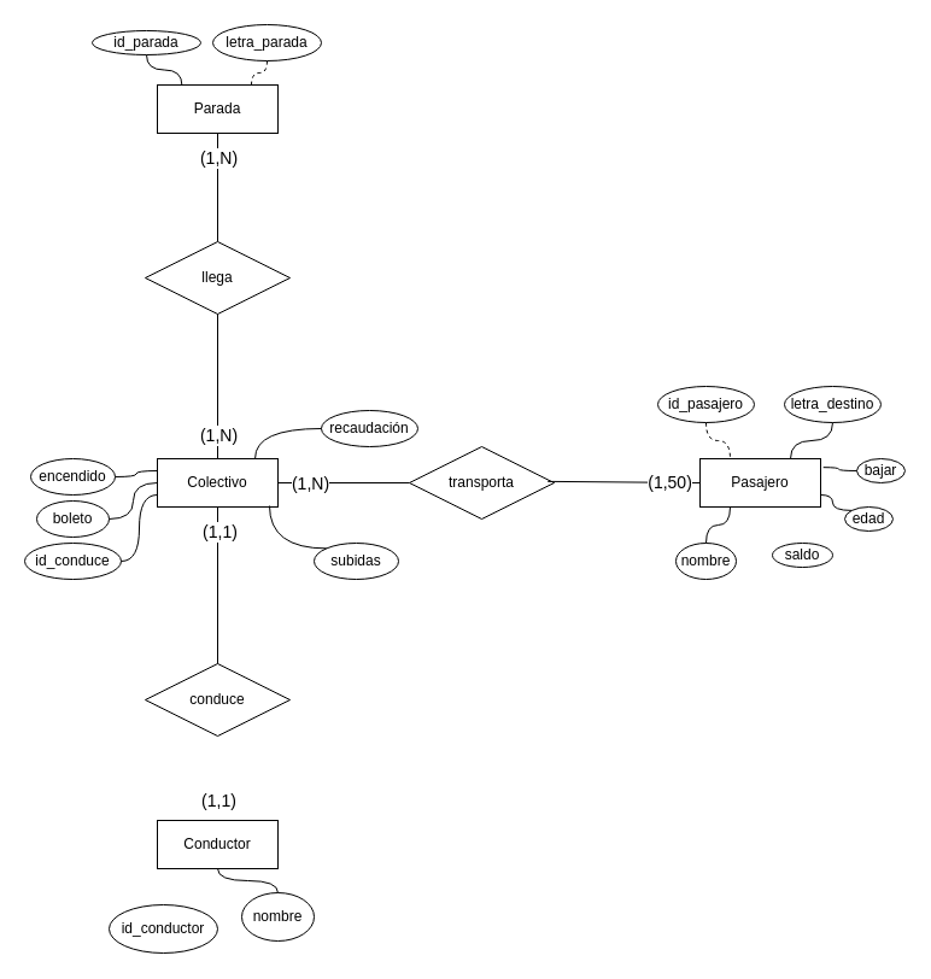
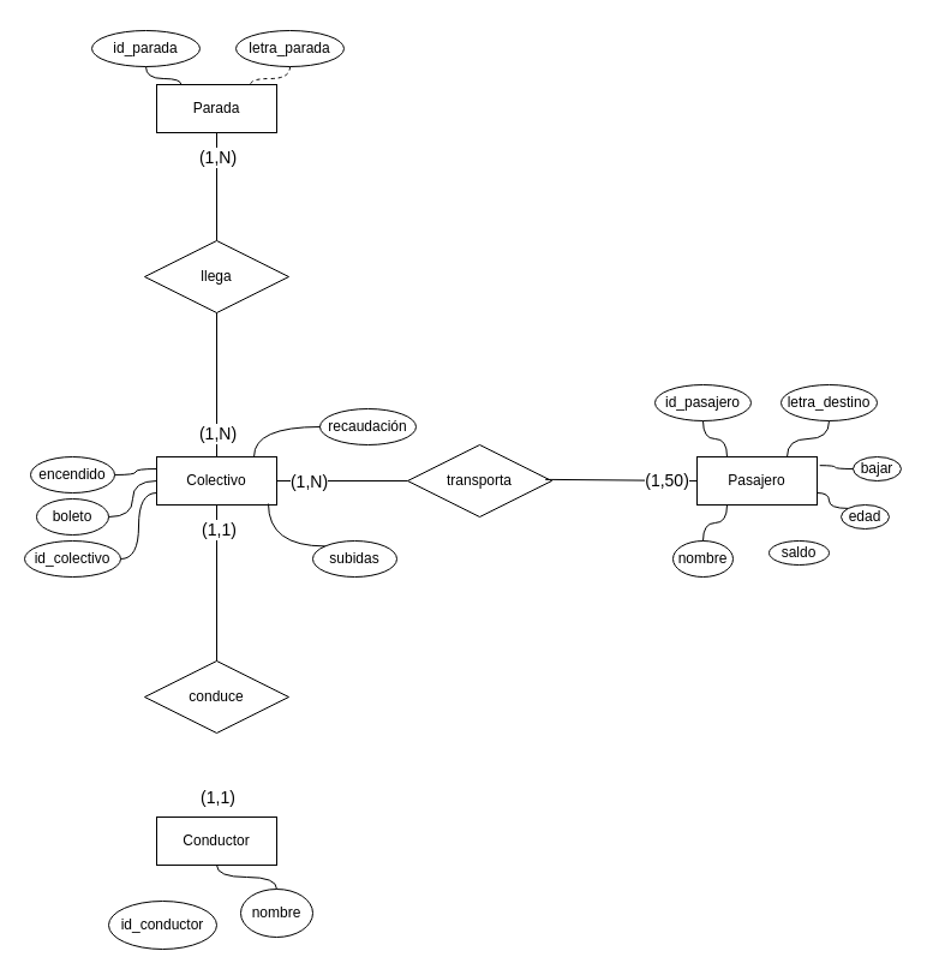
  <mxCell id="0" />
  <mxCell id="1" parent="0" />
  <mxCell id="2" value="Colectivo" style="whiteSpace=wrap;html=1;align=center;" vertex="1" parent="1"><mxGeometry x="130" y="380" width="100" height="40" as="geometry" /></mxCell>
  <mxCell id="3" value="Pasajero" style="whiteSpace=wrap;html=1;align=center;" vertex="1" parent="1"><mxGeometry x="580" y="380" width="100" height="40" as="geometry" /></mxCell>
- <mxCell id="4" value="id_conduce" style="ellipse;whiteSpace=wrap;html=1;align=center;" vertex="1" parent="1"><mxGeometry x="20" y="450" width="80" height="30" as="geometry" /></mxCell>
+ <mxCell id="4" value="id_colectivo" style="ellipse;whiteSpace=wrap;html=1;align=center;" vertex="1" parent="1"><mxGeometry x="20" y="450" width="80" height="30" as="geometry" /></mxCell>
  <mxCell id="5" value="" style="endArrow=none;html=1;rounded=0;entryX=0;entryY=0.75;entryDx=0;entryDy=0;exitX=1;exitY=0.5;exitDx=0;exitDy=0;edgeStyle=orthogonalEdgeStyle;curved=1;" edge="1" parent="1" source="4" target="2"><mxGeometry width="50" height="50" relative="1" as="geometry"><mxPoint x="120" y="580" as="sourcePoint" /><mxPoint x="170" y="530" as="targetPoint" /></mxGeometry></mxCell>
  <mxCell id="6" value="nombre" style="ellipse;whiteSpace=wrap;html=1;align=center;" vertex="1" parent="1"><mxGeometry x="560" y="450" width="50" height="30" as="geometry" /></mxCell>
  <mxCell id="7" value="" style="endArrow=none;html=1;rounded=0;entryX=0.25;entryY=1;entryDx=0;entryDy=0;exitX=0.5;exitY=0;exitDx=0;exitDy=0;edgeStyle=orthogonalEdgeStyle;curved=1;" edge="1" parent="1" source="6" target="3"><mxGeometry width="50" height="50" relative="1" as="geometry"><mxPoint x="510" y="490" as="sourcePoint" /><mxPoint x="560" y="460" as="targetPoint" /></mxGeometry></mxCell>
  <mxCell id="8" value="Conductor" style="whiteSpace=wrap;html=1;align=center;" vertex="1" parent="1"><mxGeometry x="130" y="680" width="100" height="40" as="geometry" /></mxCell>
  <mxCell id="9" value="" style="endArrow=none;html=1;rounded=0;entryX=1;entryY=0.5;entryDx=0;entryDy=0;exitX=0;exitY=0.5;exitDx=0;exitDy=0;" edge="1" parent="1" source="33" target="2"><mxGeometry width="50" height="50" relative="1" as="geometry"><mxPoint x="190" y="530" as="sourcePoint" /><mxPoint x="190" y="430" as="targetPoint" /></mxGeometry></mxCell>
  <mxCell id="10" value="(1,N)" style="edgeLabel;html=1;align=center;verticalAlign=middle;resizable=0;points=[];fontSize=14;" vertex="1" connectable="0" parent="9"><mxGeometry x="0.52" y="2" relative="1" as="geometry"><mxPoint y="-2" as="offset" /></mxGeometry></mxCell>
  <mxCell id="11" value="saldo" style="ellipse;whiteSpace=wrap;html=1;align=center;" vertex="1" parent="1"><mxGeometry x="640" y="450" width="50" height="20" as="geometry" /></mxCell>
  <mxCell id="12" value="recaudación" style="ellipse;whiteSpace=wrap;html=1;align=center;" vertex="1" parent="1"><mxGeometry x="266" y="340" width="80" height="30" as="geometry" /></mxCell>
  <mxCell id="13" value="" style="endArrow=none;html=1;rounded=0;entryX=0.811;entryY=-0.012;entryDx=0;entryDy=0;exitX=0;exitY=0.5;exitDx=0;exitDy=0;edgeStyle=orthogonalEdgeStyle;curved=1;entryPerimeter=0;" edge="1" parent="1" source="12" target="2"><mxGeometry width="50" height="50" relative="1" as="geometry"><mxPoint x="460" y="350" as="sourcePoint" /><mxPoint x="200" y="350" as="targetPoint" /></mxGeometry></mxCell>
  <mxCell id="14" value="edad" style="ellipse;whiteSpace=wrap;html=1;align=center;" vertex="1" parent="1"><mxGeometry x="700" y="420" width="40" height="20" as="geometry" /></mxCell>
  <mxCell id="15" value="" style="endArrow=none;html=1;rounded=0;entryX=1;entryY=0.75;entryDx=0;entryDy=0;exitX=0;exitY=0;exitDx=0;exitDy=0;edgeStyle=orthogonalEdgeStyle;curved=1;" edge="1" parent="1" source="14" target="3"><mxGeometry width="50" height="50" relative="1" as="geometry"><mxPoint x="675" y="460" as="sourcePoint" /><mxPoint x="665" y="430" as="targetPoint" /></mxGeometry></mxCell>
  <mxCell id="16" value="encendido" style="ellipse;whiteSpace=wrap;html=1;align=center;" vertex="1" parent="1"><mxGeometry x="25" y="380" width="70" height="30" as="geometry" /></mxCell>
  <mxCell id="17" value="" style="endArrow=none;html=1;rounded=0;entryX=0;entryY=0.25;entryDx=0;entryDy=0;exitX=1;exitY=0.5;exitDx=0;exitDy=0;edgeStyle=orthogonalEdgeStyle;curved=1;" edge="1" parent="1" source="16" target="2"><mxGeometry width="50" height="50" relative="1" as="geometry"><mxPoint x="285" y="370" as="sourcePoint" /><mxPoint x="207" y="389" as="targetPoint" /></mxGeometry></mxCell>
  <mxCell id="18" value="boleto" style="ellipse;whiteSpace=wrap;html=1;align=center;" vertex="1" parent="1"><mxGeometry x="30" y="415" width="60" height="30" as="geometry" /></mxCell>
  <mxCell id="19" value="" style="endArrow=none;html=1;rounded=0;entryX=0;entryY=0.5;entryDx=0;entryDy=0;exitX=1;exitY=0.5;exitDx=0;exitDy=0;edgeStyle=orthogonalEdgeStyle;curved=1;" edge="1" parent="1" source="18" target="2"><mxGeometry width="50" height="50" relative="1" as="geometry"><mxPoint x="195" y="360" as="sourcePoint" /><mxPoint x="190" y="390" as="targetPoint" /></mxGeometry></mxCell>
  <mxCell id="20" value="Parada" style="whiteSpace=wrap;html=1;align=center;" vertex="1" parent="1"><mxGeometry x="130" y="70" width="100" height="40" as="geometry" /></mxCell>
  <mxCell id="21" value="" style="endArrow=none;html=1;rounded=0;entryX=0.5;entryY=0;entryDx=0;entryDy=0;exitX=0.5;exitY=1;exitDx=0;exitDy=0;" edge="1" parent="1" source="20" target="36"><mxGeometry width="50" height="50" relative="1" as="geometry"><mxPoint x="70" y="490" as="sourcePoint" /><mxPoint x="165" y="430" as="targetPoint" /></mxGeometry></mxCell>
  <mxCell id="22" value="bajar" style="ellipse;whiteSpace=wrap;html=1;align=center;" vertex="1" parent="1"><mxGeometry x="710" y="380" width="40" height="20" as="geometry" /></mxCell>
  <mxCell id="23" value="" style="endArrow=none;html=1;rounded=0;exitX=0;exitY=0.5;exitDx=0;exitDy=0;edgeStyle=orthogonalEdgeStyle;curved=1;entryX=1.022;entryY=0.179;entryDx=0;entryDy=0;entryPerimeter=0;" edge="1" parent="1" source="22" target="3"><mxGeometry width="50" height="50" relative="1" as="geometry"><mxPoint x="768.787" y="379.938" as="sourcePoint" /><mxPoint x="690" y="390" as="targetPoint" /></mxGeometry></mxCell>
- <mxCell id="24" value="letra_parada" style="ellipse;whiteSpace=wrap;html=1;align=center;" vertex="1" parent="1"><mxGeometry x="176" y="20" width="90" height="30" as="geometry" /></mxCell>
+ <mxCell id="24" value="letra_parada" style="ellipse;whiteSpace=wrap;html=1;align=center;" vertex="1" parent="1"><mxGeometry x="196" y="25" width="90" height="30" as="geometry" /></mxCell>
  <mxCell id="25" value="" style="endArrow=none;html=1;rounded=0;entryX=0.78;entryY=0.005;entryDx=0;entryDy=0;exitX=0.5;exitY=1;exitDx=0;exitDy=0;edgeStyle=orthogonalEdgeStyle;curved=1;entryPerimeter=0;dashed=1;" edge="1" parent="1" source="24" target="20"><mxGeometry width="50" height="50" relative="1" as="geometry"><mxPoint x="409" y="-10" as="sourcePoint" /><mxPoint x="149" y="-10" as="targetPoint" /></mxGeometry></mxCell>
  <mxCell id="26" value="nombre" style="ellipse;whiteSpace=wrap;html=1;align=center;" vertex="1" parent="1"><mxGeometry x="200" y="740" width="60" height="40" as="geometry" /></mxCell>
  <mxCell id="27" value="" style="endArrow=none;html=1;rounded=0;entryX=0.5;entryY=1;entryDx=0;entryDy=0;exitX=0.5;exitY=0;exitDx=0;exitDy=0;edgeStyle=orthogonalEdgeStyle;curved=1;" edge="1" parent="1" source="26" target="8"><mxGeometry width="50" height="50" relative="1" as="geometry"><mxPoint x="430" y="760" as="sourcePoint" /><mxPoint x="390" y="730" as="targetPoint" /></mxGeometry></mxCell>
  <mxCell id="28" value="letra_destino" style="ellipse;whiteSpace=wrap;html=1;align=center;" vertex="1" parent="1"><mxGeometry x="650" y="320" width="80" height="30" as="geometry" /></mxCell>
  <mxCell id="29" value="" style="endArrow=none;html=1;rounded=0;exitX=0.5;exitY=1;exitDx=0;exitDy=0;edgeStyle=orthogonalEdgeStyle;curved=1;entryX=0.75;entryY=0;entryDx=0;entryDy=0;" edge="1" parent="1" source="28" target="3"><mxGeometry width="50" height="50" relative="1" as="geometry"><mxPoint x="760" y="410" as="sourcePoint" /><mxPoint x="692.2" y="397.16" as="targetPoint" /></mxGeometry></mxCell>
  <mxCell id="30" value="id_conductor" style="ellipse;whiteSpace=wrap;html=1;align=center;" vertex="1" parent="1"><mxGeometry x="90" y="750" width="90" height="40" as="geometry" /></mxCell>
- <mxCell id="31" value="id_parada" style="ellipse;whiteSpace=wrap;html=1;align=center;" vertex="1" parent="1"><mxGeometry x="76" y="25" width="90" height="20" as="geometry" /></mxCell>
+ <mxCell id="31" value="id_parada" style="ellipse;whiteSpace=wrap;html=1;align=center;" vertex="1" parent="1"><mxGeometry x="76" y="25" width="90" height="30" as="geometry" /></mxCell>
  <mxCell id="32" value="" style="endArrow=none;html=1;rounded=0;entryX=0.204;entryY=0.005;entryDx=0;entryDy=0;exitX=0.5;exitY=1;exitDx=0;exitDy=0;edgeStyle=orthogonalEdgeStyle;curved=1;entryPerimeter=0;" edge="1" parent="1" source="31" target="20"><mxGeometry width="50" height="50" relative="1" as="geometry"><mxPoint x="29" y="130" as="sourcePoint" /><mxPoint x="-21" y="110" as="targetPoint" /></mxGeometry></mxCell>
  <mxCell id="33" value="transporta" style="shape=rhombus;perimeter=rhombusPerimeter;whiteSpace=wrap;html=1;align=center;" vertex="1" parent="1"><mxGeometry x="339" y="370" width="120" height="60" as="geometry" /></mxCell>
  <mxCell id="34" value="" style="endArrow=none;html=1;rounded=0;exitX=0.956;exitY=0.481;exitDx=0;exitDy=0;exitPerimeter=0;entryX=0;entryY=0.5;entryDx=0;entryDy=0;" edge="1" parent="1" source="33" target="3"><mxGeometry width="50" height="50" relative="1" as="geometry"><mxPoint x="329" y="460" as="sourcePoint" /><mxPoint x="480" y="400" as="targetPoint" /></mxGeometry></mxCell>
  <mxCell id="35" value="(1,50)" style="edgeLabel;html=1;align=center;verticalAlign=middle;resizable=0;points=[];fontSize=14;" vertex="1" connectable="0" parent="34"><mxGeometry x="0.596" relative="1" as="geometry"><mxPoint as="offset" /></mxGeometry></mxCell>
  <mxCell id="36" value="llega" style="shape=rhombus;perimeter=rhombusPerimeter;whiteSpace=wrap;html=1;align=center;" vertex="1" parent="1"><mxGeometry x="120" y="200" width="120" height="60" as="geometry" /></mxCell>
  <mxCell id="37" value="" style="endArrow=none;html=1;rounded=0;exitX=0.5;exitY=0;exitDx=0;exitDy=0;entryX=0.5;entryY=1;entryDx=0;entryDy=0;" edge="1" parent="1" source="2" target="36"><mxGeometry width="50" height="50" relative="1" as="geometry"><mxPoint x="186" y="350" as="sourcePoint" /><mxPoint x="176" y="270" as="targetPoint" /></mxGeometry></mxCell>
  <mxCell id="38" value="(1,N)" style="edgeLabel;html=1;align=center;verticalAlign=middle;resizable=0;points=[];fontSize=14;" vertex="1" connectable="0" parent="1"><mxGeometry x="180" y="130" as="geometry" /></mxCell>
  <mxCell id="39" value="(1,N)" style="edgeLabel;html=1;align=center;verticalAlign=middle;resizable=0;points=[];fontSize=14;" vertex="1" connectable="0" parent="1"><mxGeometry x="180" y="360" as="geometry" /></mxCell>
  <mxCell id="40" value="conduce" style="shape=rhombus;perimeter=rhombusPerimeter;whiteSpace=wrap;html=1;align=center;" vertex="1" parent="1"><mxGeometry x="120" y="550" width="120" height="60" as="geometry" /></mxCell>
  <mxCell id="41" value="" style="endArrow=none;html=1;rounded=0;entryX=0.5;entryY=1;entryDx=0;entryDy=0;exitX=0.5;exitY=0;exitDx=0;exitDy=0;" edge="1" parent="1" source="40" target="2"><mxGeometry width="50" height="50" relative="1" as="geometry"><mxPoint x="190" y="690" as="sourcePoint" /><mxPoint x="190" y="620" as="targetPoint" /></mxGeometry></mxCell>
  <mxCell id="42" value="(1,1)" style="edgeLabel;html=1;align=center;verticalAlign=middle;resizable=0;points=[];fontSize=14;" vertex="1" connectable="0" parent="1"><mxGeometry x="190" y="370" as="geometry"><mxPoint x="-9" y="70" as="offset" /></mxGeometry></mxCell>
  <mxCell id="43" value="(1,1)" style="edgeLabel;html=1;align=center;verticalAlign=middle;resizable=0;points=[];fontSize=14;" vertex="1" connectable="0" parent="1"><mxGeometry x="200" y="380" as="geometry"><mxPoint x="-20" y="283" as="offset" /></mxGeometry></mxCell>
  <mxCell id="44" value="subidas" style="ellipse;whiteSpace=wrap;html=1;align=center;" vertex="1" parent="1"><mxGeometry x="260" y="450" width="70" height="30" as="geometry" /></mxCell>
  <mxCell id="45" value="" style="endArrow=none;html=1;rounded=0;entryX=0.93;entryY=0.976;entryDx=0;entryDy=0;exitX=0;exitY=0;exitDx=0;exitDy=0;edgeStyle=orthogonalEdgeStyle;curved=1;entryPerimeter=0;" edge="1" parent="1" source="44" target="2"><mxGeometry width="50" height="50" relative="1" as="geometry"><mxPoint x="276" y="365" as="sourcePoint" /><mxPoint x="221.1" y="389.52" as="targetPoint" /></mxGeometry></mxCell>
  <mxCell id="46" value="id_pasajero" style="ellipse;whiteSpace=wrap;html=1;align=center;" vertex="1" parent="1"><mxGeometry x="545" y="320" width="80" height="30" as="geometry" /></mxCell>
- <mxCell id="47" value="" style="endArrow=none;html=1;rounded=0;exitX=0.5;exitY=1;exitDx=0;exitDy=0;edgeStyle=orthogonalEdgeStyle;curved=1;entryX=0.25;entryY=0;entryDx=0;entryDy=0;dashed=1;" edge="1" parent="1" source="46" target="3"><mxGeometry width="50" height="50" relative="1" as="geometry"><mxPoint x="700" y="360" as="sourcePoint" /><mxPoint x="665" y="390" as="targetPoint" /></mxGeometry></mxCell>
+ <mxCell id="47" value="" style="endArrow=none;html=1;rounded=0;exitX=0.5;exitY=1;exitDx=0;exitDy=0;edgeStyle=orthogonalEdgeStyle;curved=1;entryX=0.25;entryY=0;entryDx=0;entryDy=0;" edge="1" parent="1" source="46" target="3"><mxGeometry width="50" height="50" relative="1" as="geometry"><mxPoint x="700" y="360" as="sourcePoint" /><mxPoint x="665" y="390" as="targetPoint" /></mxGeometry></mxCell>
